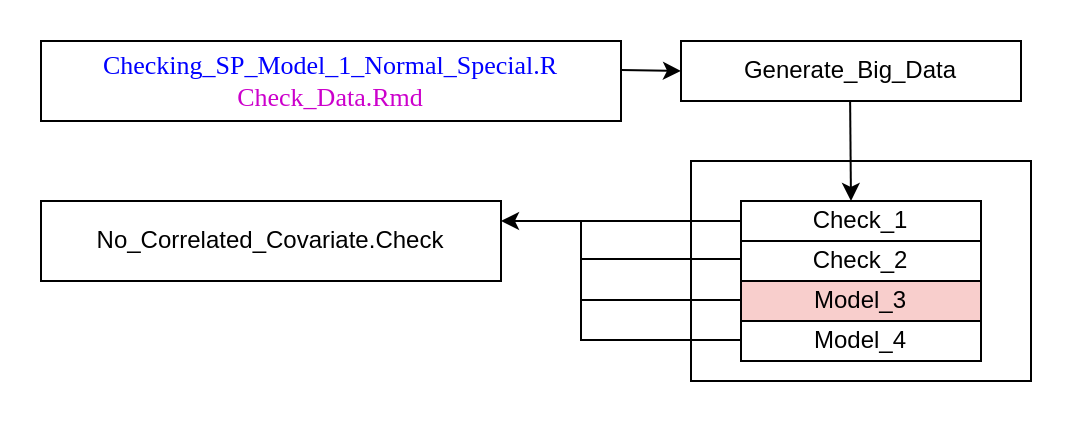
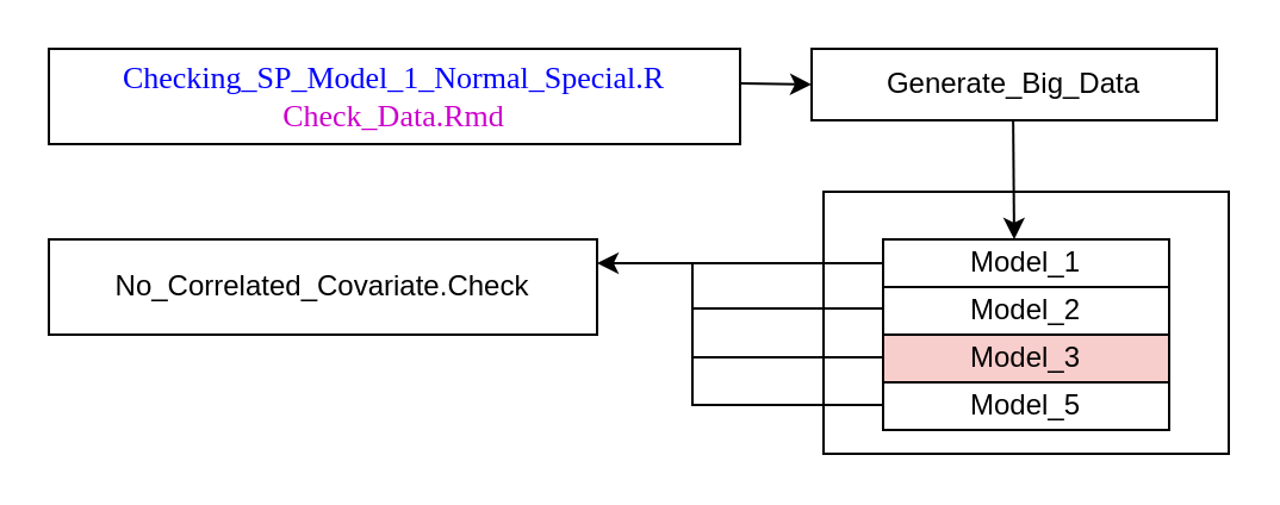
  <mxCell id="0" />
  <mxCell id="1" parent="0" />
  <mxCell id="2" value="Generate_Big_Data" style="rounded=0;whiteSpace=wrap;html=1;" parent="1" vertex="1"><mxGeometry x="340" y="20" width="170" height="30" as="geometry" /></mxCell>
  <mxCell id="3" value="" style="rounded=0;whiteSpace=wrap;html=1;" parent="1" vertex="1"><mxGeometry x="345" y="80" width="170" height="110" as="geometry" /></mxCell>
- <mxCell id="4" value="Check_1" style="rounded=0;whiteSpace=wrap;html=1;" parent="1" vertex="1"><mxGeometry x="370" y="100" width="120" height="20" as="geometry" /></mxCell>
+ <mxCell id="4" value="Model_1" style="rounded=0;whiteSpace=wrap;html=1;" parent="1" vertex="1"><mxGeometry x="370" y="100" width="120" height="20" as="geometry" /></mxCell>
  <mxCell id="5" value="" style="edgeStyle=orthogonalEdgeStyle;rounded=0;orthogonalLoop=1;jettySize=auto;html=1;fontFamily=Verdana;fontSize=13;fontColor=#CC00CC;dashed=1;" edge="1" parent="1" source="6" target="11"><mxGeometry relative="1" as="geometry" /></mxCell>
- <mxCell id="6" value="Check_2" style="rounded=0;whiteSpace=wrap;html=1;" parent="1" vertex="1"><mxGeometry x="370" y="120" width="120" height="20" as="geometry" /></mxCell>
+ <mxCell id="6" value="Model_2" style="rounded=0;whiteSpace=wrap;html=1;" parent="1" vertex="1"><mxGeometry x="370" y="120" width="120" height="20" as="geometry" /></mxCell>
  <mxCell id="7" value="Model_3" style="rounded=0;whiteSpace=wrap;html=1;fillColor=#f8cecc;" parent="1" vertex="1"><mxGeometry x="370" y="140" width="120" height="20" as="geometry" /></mxCell>
  <mxCell id="8" value="No_Correlated_Covariate.Check" style="rounded=0;whiteSpace=wrap;html=1;" parent="1" vertex="1"><mxGeometry x="20" y="100" width="230" height="40" as="geometry" /></mxCell>
  <mxCell id="9" value="Checking_SP_Model_1_Normal_Special.R&lt;br&gt;&lt;font color=&quot;#cc00cc&quot;&gt;Check_Data.Rmd&lt;/font&gt;" style="rounded=0;whiteSpace=wrap;html=1;fontFamily=Verdana;fontSize=13;fontColor=#0000FF;" vertex="1" parent="1"><mxGeometry x="20" y="20" width="290" height="40" as="geometry" /></mxCell>
  <mxCell id="10" value="" style="endArrow=classic;html=1;rounded=0;fontFamily=Verdana;fontSize=13;fontColor=#CC00CC;exitX=0.414;exitY=1;exitDx=0;exitDy=0;exitPerimeter=0;" edge="1" parent="1"><mxGeometry width="50" height="50" relative="1" as="geometry"><mxPoint x="310" y="34.5" as="sourcePoint" /><mxPoint x="340" y="35" as="targetPoint" /></mxGeometry></mxCell>
- <mxCell id="11" value="Model_4" style="rounded=0;whiteSpace=wrap;html=1;" vertex="1" parent="1"><mxGeometry x="370" y="160" width="120" height="20" as="geometry" /></mxCell>
+ <mxCell id="11" value="Model_5" style="rounded=0;whiteSpace=wrap;html=1;" vertex="1" parent="1"><mxGeometry x="370" y="160" width="120" height="20" as="geometry" /></mxCell>
  <mxCell id="12" value="" style="endArrow=classic;html=1;rounded=0;fontFamily=Verdana;fontSize=13;fontColor=#CC00CC;exitX=0.414;exitY=1;exitDx=0;exitDy=0;exitPerimeter=0;" edge="1" parent="1"><mxGeometry width="50" height="50" relative="1" as="geometry"><mxPoint x="424.56" y="50" as="sourcePoint" /><mxPoint x="425" y="100" as="targetPoint" /></mxGeometry></mxCell>
  <mxCell id="13" value="" style="endArrow=none;html=1;rounded=0;fontFamily=Verdana;fontSize=13;fontColor=#CC00CC;" edge="1" parent="1"><mxGeometry width="50" height="50" relative="1" as="geometry"><mxPoint x="290" y="129" as="sourcePoint" /><mxPoint x="370" y="129" as="targetPoint" /></mxGeometry></mxCell>
  <mxCell id="14" value="" style="endArrow=none;html=1;rounded=0;fontFamily=Verdana;fontSize=13;fontColor=#CC00CC;" edge="1" parent="1"><mxGeometry width="50" height="50" relative="1" as="geometry"><mxPoint x="290" y="149.5" as="sourcePoint" /><mxPoint x="370" y="149.5" as="targetPoint" /></mxGeometry></mxCell>
  <mxCell id="15" value="" style="endArrow=none;html=1;rounded=0;fontFamily=Verdana;fontSize=13;fontColor=#CC00CC;" edge="1" parent="1"><mxGeometry width="50" height="50" relative="1" as="geometry"><mxPoint x="290" y="169.5" as="sourcePoint" /><mxPoint x="370" y="169.5" as="targetPoint" /></mxGeometry></mxCell>
  <mxCell id="16" value="" style="endArrow=classic;html=1;rounded=0;fontFamily=Verdana;fontSize=13;fontColor=#CC00CC;exitX=0.147;exitY=0.273;exitDx=0;exitDy=0;exitPerimeter=0;" edge="1" parent="1" source="3"><mxGeometry width="50" height="50" relative="1" as="geometry"><mxPoint x="200" y="160" as="sourcePoint" /><mxPoint x="250" y="110" as="targetPoint" /></mxGeometry></mxCell>
  <mxCell id="17" value="" style="endArrow=none;html=1;rounded=0;fontFamily=Verdana;fontSize=13;fontColor=#CC00CC;" edge="1" parent="1"><mxGeometry width="50" height="50" relative="1" as="geometry"><mxPoint x="290" y="170" as="sourcePoint" /><mxPoint x="290" y="110" as="targetPoint" /></mxGeometry></mxCell>
